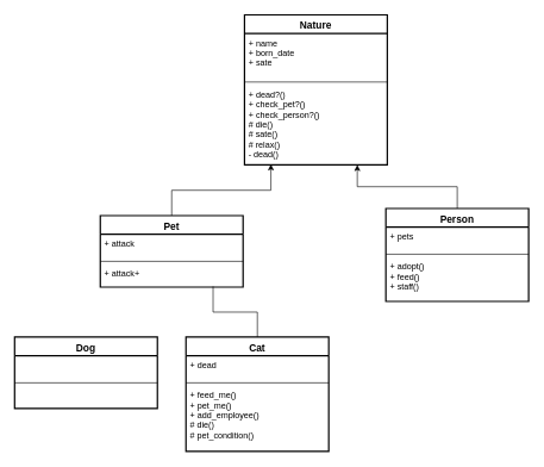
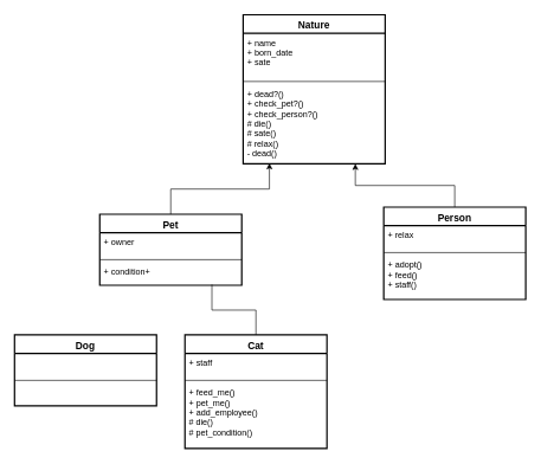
  <mxCell id="0" />
  <mxCell id="1" parent="0" />
  <mxCell id="2" value="Nature" style="swimlane;fontStyle=1;align=center;verticalAlign=top;childLayout=stackLayout;horizontal=1;startSize=26;horizontalStack=0;resizeParent=1;resizeParentMax=0;resizeLast=0;collapsible=1;marginBottom=0;labelBackgroundColor=none;strokeWidth=2;fillColor=none;fontFamily=Helvetica;fontSize=14;" parent="1" vertex="1"><mxGeometry x="342" y="20" width="200" height="210" as="geometry" /></mxCell>
  <mxCell id="3" value="+ name&#10;+ born_date&#10;+ sate" style="text;strokeColor=none;fillColor=none;align=left;verticalAlign=top;spacingLeft=4;spacingRight=4;overflow=hidden;rotatable=0;points=[[0,0.5],[1,0.5]];portConstraint=eastwest;" parent="2" vertex="1"><mxGeometry y="26" width="200" height="64" as="geometry" /></mxCell>
  <mxCell id="4" value="" style="line;strokeWidth=1;fillColor=none;align=left;verticalAlign=middle;spacingTop=-1;spacingLeft=3;spacingRight=3;rotatable=0;labelPosition=right;points=[];portConstraint=eastwest;" parent="2" vertex="1"><mxGeometry y="90" width="200" height="8" as="geometry" /></mxCell>
  <mxCell id="5" value="+ dead?()&#10;+ check_pet?()&#10;+ check_person?()&#10;# die()&#10;# sate()&#10;# relax()&#10;- dead()" style="text;strokeColor=none;fillColor=none;align=left;verticalAlign=top;spacingLeft=4;spacingRight=4;overflow=hidden;rotatable=0;points=[[0,0.5],[1,0.5]];portConstraint=eastwest;" parent="2" vertex="1"><mxGeometry y="98" width="200" height="112" as="geometry" /></mxCell>
  <mxCell id="6" style="edgeStyle=orthogonalEdgeStyle;rounded=0;orthogonalLoop=1;jettySize=auto;html=1;entryX=0.79;entryY=1;entryDx=0;entryDy=0;entryPerimeter=0;" edge="1" parent="1" source="7" target="5"><mxGeometry relative="1" as="geometry" /></mxCell>
  <mxCell id="7" value="Person" style="swimlane;fontStyle=1;align=center;verticalAlign=top;childLayout=stackLayout;horizontal=1;startSize=26;horizontalStack=0;resizeParent=1;resizeParentMax=0;resizeLast=0;collapsible=1;marginBottom=0;labelBackgroundColor=none;strokeWidth=2;fillColor=none;fontFamily=Helvetica;fontSize=14;" vertex="1" parent="1"><mxGeometry x="540" y="291" width="200" height="130" as="geometry" /></mxCell>
- <mxCell id="8" value="+ pets" style="text;strokeColor=none;fillColor=none;align=left;verticalAlign=top;spacingLeft=4;spacingRight=4;overflow=hidden;rotatable=0;points=[[0,0.5],[1,0.5]];portConstraint=eastwest;" vertex="1" parent="7"><mxGeometry y="26" width="200" height="34" as="geometry" /></mxCell>
+ <mxCell id="8" value="+ relax" style="text;strokeColor=none;fillColor=none;align=left;verticalAlign=top;spacingLeft=4;spacingRight=4;overflow=hidden;rotatable=0;points=[[0,0.5],[1,0.5]];portConstraint=eastwest;" vertex="1" parent="7"><mxGeometry y="26" width="200" height="34" as="geometry" /></mxCell>
  <mxCell id="9" value="" style="line;strokeWidth=1;fillColor=none;align=left;verticalAlign=middle;spacingTop=-1;spacingLeft=3;spacingRight=3;rotatable=0;labelPosition=right;points=[];portConstraint=eastwest;" vertex="1" parent="7"><mxGeometry y="60" width="200" height="8" as="geometry" /></mxCell>
  <mxCell id="10" value="+ adopt()&#10;+ feed()&#10;+ staff()" style="text;strokeColor=none;fillColor=none;align=left;verticalAlign=top;spacingLeft=4;spacingRight=4;overflow=hidden;rotatable=0;points=[[0,0.5],[1,0.5]];portConstraint=eastwest;" vertex="1" parent="7"><mxGeometry y="68" width="200" height="62" as="geometry" /></mxCell>
  <mxCell id="11" style="edgeStyle=orthogonalEdgeStyle;rounded=0;orthogonalLoop=1;jettySize=auto;html=1;entryX=0.185;entryY=0.991;entryDx=0;entryDy=0;entryPerimeter=0;" edge="1" parent="1" source="12" target="5"><mxGeometry relative="1" as="geometry" /></mxCell>
  <mxCell id="12" value="Pet" style="swimlane;fontStyle=1;align=center;verticalAlign=top;childLayout=stackLayout;horizontal=1;startSize=26;horizontalStack=0;resizeParent=1;resizeParentMax=0;resizeLast=0;collapsible=1;marginBottom=0;labelBackgroundColor=none;strokeWidth=2;fillColor=none;fontFamily=Helvetica;fontSize=14;" vertex="1" parent="1"><mxGeometry x="140" y="301" width="200" height="100" as="geometry" /></mxCell>
- <mxCell id="13" value="+ attack" style="text;strokeColor=none;fillColor=none;align=left;verticalAlign=top;spacingLeft=4;spacingRight=4;overflow=hidden;rotatable=0;points=[[0,0.5],[1,0.5]];portConstraint=eastwest;" vertex="1" parent="12"><mxGeometry y="26" width="200" height="34" as="geometry" /></mxCell>
+ <mxCell id="13" value="+ owner" style="text;strokeColor=none;fillColor=none;align=left;verticalAlign=top;spacingLeft=4;spacingRight=4;overflow=hidden;rotatable=0;points=[[0,0.5],[1,0.5]];portConstraint=eastwest;" vertex="1" parent="12"><mxGeometry y="26" width="200" height="34" as="geometry" /></mxCell>
  <mxCell id="14" value="" style="line;strokeWidth=1;fillColor=none;align=left;verticalAlign=middle;spacingTop=-1;spacingLeft=3;spacingRight=3;rotatable=0;labelPosition=right;points=[];portConstraint=eastwest;" vertex="1" parent="12"><mxGeometry y="60" width="200" height="8" as="geometry" /></mxCell>
- <mxCell id="15" value="+ attack+" style="text;strokeColor=none;fillColor=none;align=left;verticalAlign=top;spacingLeft=4;spacingRight=4;overflow=hidden;rotatable=0;points=[[0,0.5],[1,0.5]];portConstraint=eastwest;" vertex="1" parent="12"><mxGeometry y="68" width="200" height="32" as="geometry" /></mxCell>
+ <mxCell id="15" value="+ condition+" style="text;strokeColor=none;fillColor=none;align=left;verticalAlign=top;spacingLeft=4;spacingRight=4;overflow=hidden;rotatable=0;points=[[0,0.5],[1,0.5]];portConstraint=eastwest;" vertex="1" parent="12"><mxGeometry y="68" width="200" height="32" as="geometry" /></mxCell>
  <mxCell id="16" value="Dog" style="swimlane;fontStyle=1;align=center;verticalAlign=top;childLayout=stackLayout;horizontal=1;startSize=26;horizontalStack=0;resizeParent=1;resizeParentMax=0;resizeLast=0;collapsible=1;marginBottom=0;labelBackgroundColor=none;strokeWidth=2;fillColor=none;fontFamily=Helvetica;fontSize=14;" vertex="1" parent="1"><mxGeometry y="471" width="200" height="100" as="geometry" x="20" /></mxCell>
  <mxCell id="17" value=" " style="text;strokeColor=none;fillColor=none;align=left;verticalAlign=top;spacingLeft=4;spacingRight=4;overflow=hidden;rotatable=0;points=[[0,0.5],[1,0.5]];portConstraint=eastwest;" vertex="1" parent="16"><mxGeometry y="26" width="200" height="34" as="geometry" /></mxCell>
  <mxCell id="18" value="" style="line;strokeWidth=1;fillColor=none;align=left;verticalAlign=middle;spacingTop=-1;spacingLeft=3;spacingRight=3;rotatable=0;labelPosition=right;points=[];portConstraint=eastwest;" vertex="1" parent="16"><mxGeometry y="60" width="200" height="8" as="geometry" /></mxCell>
  <mxCell id="19" value=" " style="text;strokeColor=none;fillColor=none;align=left;verticalAlign=top;spacingLeft=4;spacingRight=4;overflow=hidden;rotatable=0;points=[[0,0.5],[1,0.5]];portConstraint=eastwest;" vertex="1" parent="16"><mxGeometry y="68" width="200" height="32" as="geometry" /></mxCell>
  <mxCell id="20" style="edgeStyle=orthogonalEdgeStyle;rounded=0;orthogonalLoop=1;jettySize=auto;html=1;entryX=0.79;entryY=0.969;entryDx=0;entryDy=0;entryPerimeter=0;endArrow=none;" edge="1" parent="1" source="21" target="15"><mxGeometry relative="1" as="geometry" /></mxCell>
  <mxCell id="21" value="Cat" style="swimlane;fontStyle=1;align=center;verticalAlign=top;childLayout=stackLayout;horizontal=1;startSize=26;horizontalStack=0;resizeParent=1;resizeParentMax=0;resizeLast=0;collapsible=1;marginBottom=0;labelBackgroundColor=none;strokeWidth=2;fillColor=none;fontFamily=Helvetica;fontSize=14;" vertex="1" parent="1"><mxGeometry x="260" y="471" width="200" height="160" as="geometry" /></mxCell>
- <mxCell id="22" value="+ dead" style="text;strokeColor=none;fillColor=none;align=left;verticalAlign=top;spacingLeft=4;spacingRight=4;overflow=hidden;rotatable=0;points=[[0,0.5],[1,0.5]];portConstraint=eastwest;" vertex="1" parent="21"><mxGeometry y="26" width="200" height="34" as="geometry" /></mxCell>
+ <mxCell id="22" value="+ staff" style="text;strokeColor=none;fillColor=none;align=left;verticalAlign=top;spacingLeft=4;spacingRight=4;overflow=hidden;rotatable=0;points=[[0,0.5],[1,0.5]];portConstraint=eastwest;" vertex="1" parent="21"><mxGeometry y="26" width="200" height="34" as="geometry" /></mxCell>
  <mxCell id="23" value="" style="line;strokeWidth=1;fillColor=none;align=left;verticalAlign=middle;spacingTop=-1;spacingLeft=3;spacingRight=3;rotatable=0;labelPosition=right;points=[];portConstraint=eastwest;" vertex="1" parent="21"><mxGeometry y="60" width="200" height="8" as="geometry" /></mxCell>
  <mxCell id="24" value="+ feed_me()&#10;+ pet_me()&#10;+ add_employee()&#10;# die()&#10;# pet_condition()" style="text;strokeColor=none;fillColor=none;align=left;verticalAlign=top;spacingLeft=4;spacingRight=4;overflow=hidden;rotatable=0;points=[[0,0.5],[1,0.5]];portConstraint=eastwest;" vertex="1" parent="21"><mxGeometry y="68" width="200" height="92" as="geometry" /></mxCell>
